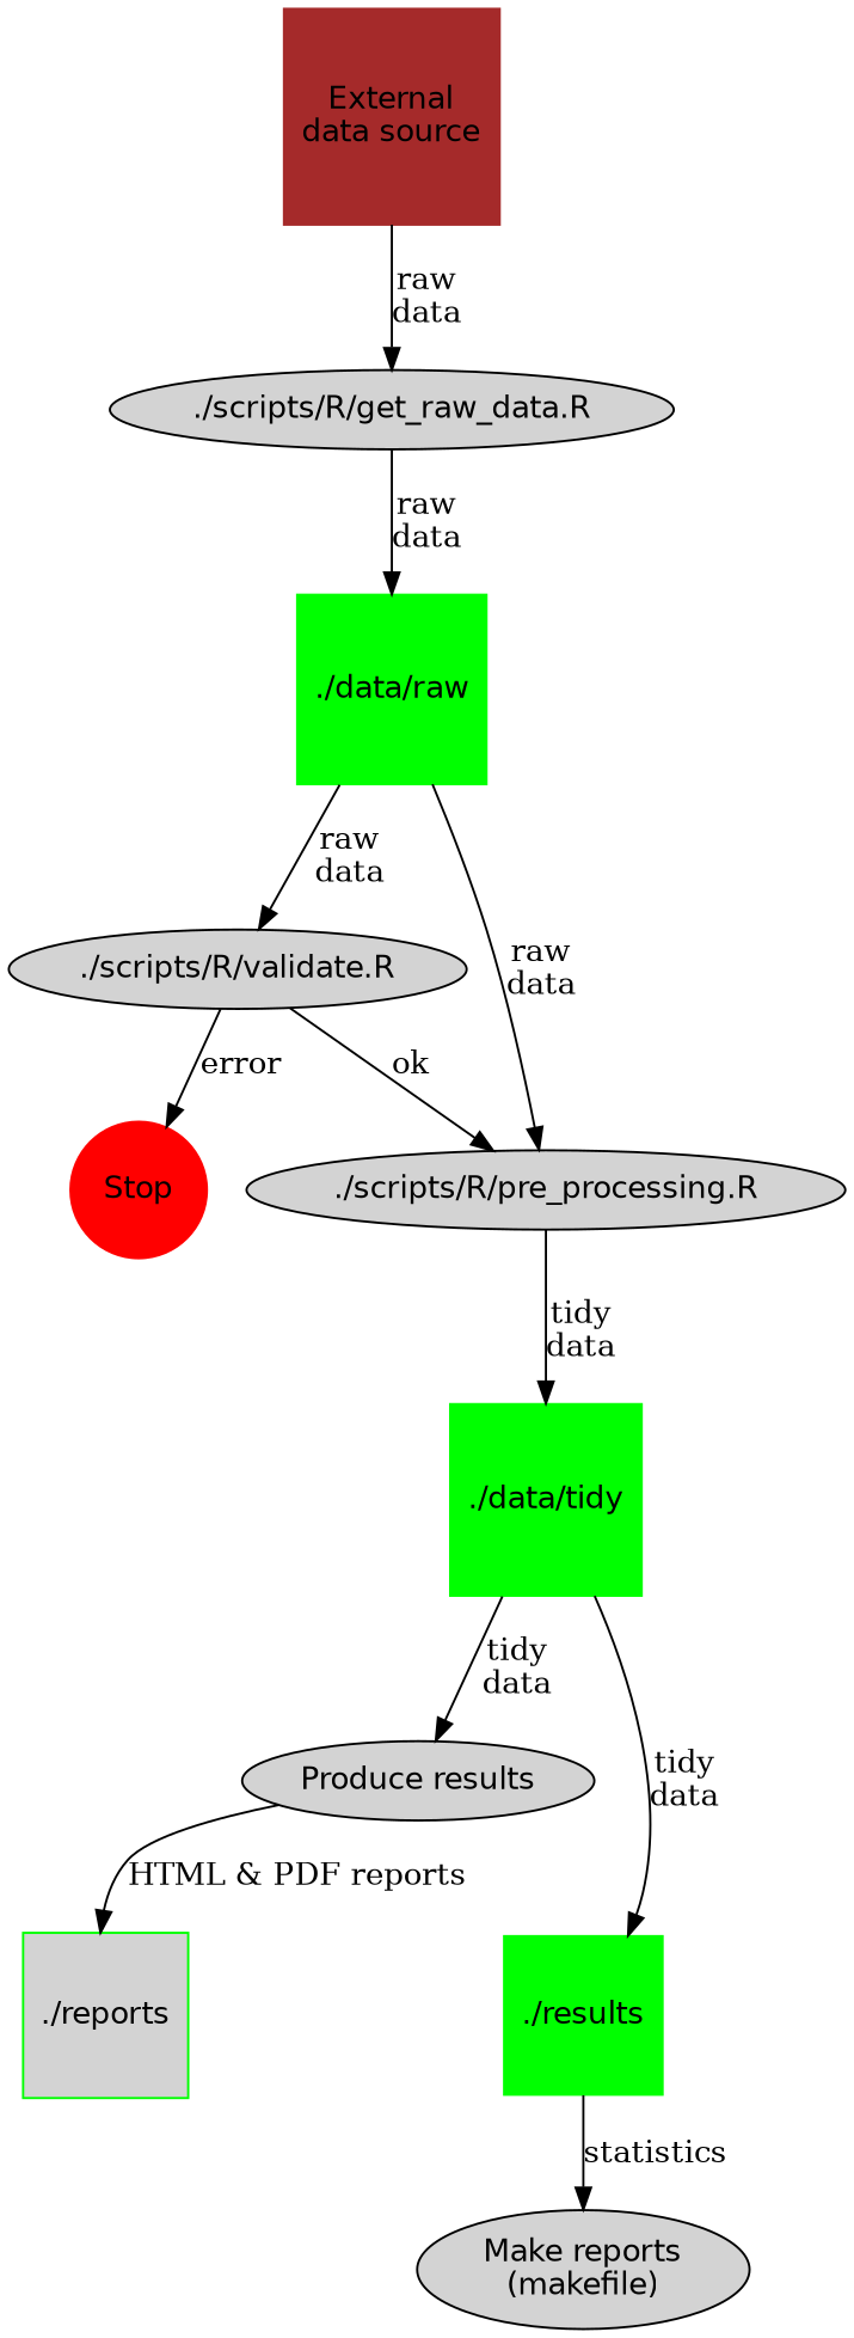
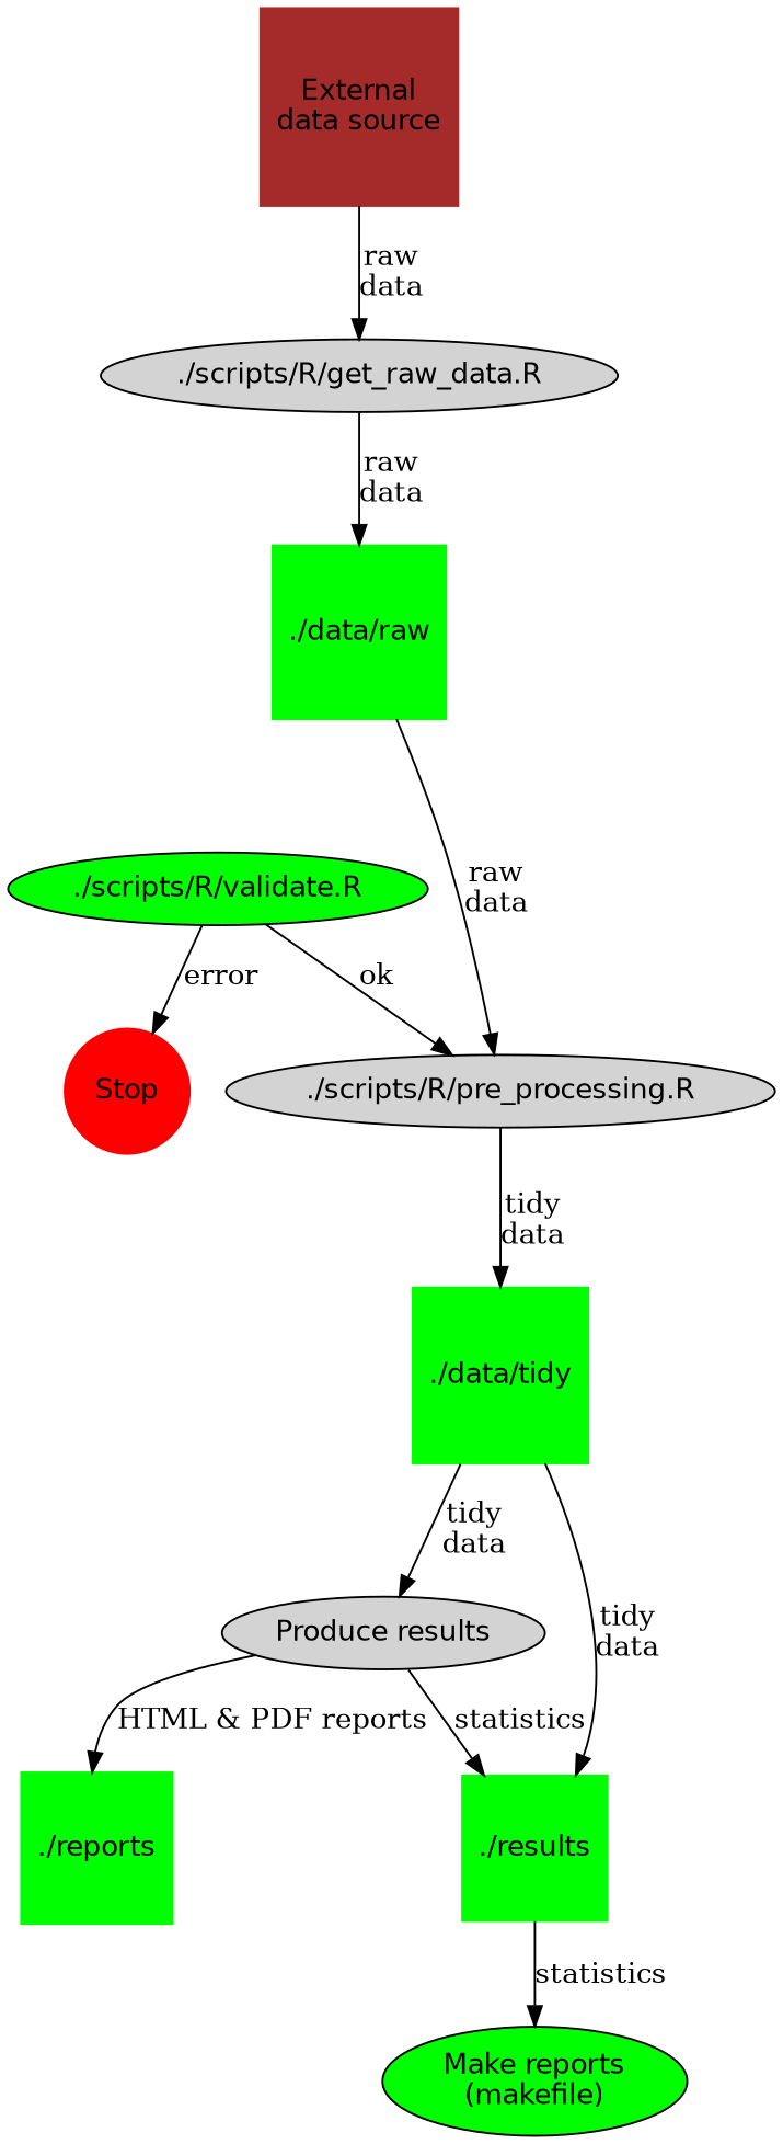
  digraph {
    node [fontname=helvetica style=filled]
    n1 [color=Brown label="External\ndata source" shape=square]
    n2 [label="./scripts/R/get_raw_data.R"]
    n3 [color=Green label="./data/raw" shape=square]
-   n4 [label="./scripts/R/validate.R"]
+   n4 [label="./scripts/R/validate.R" fillcolor=Green]
    n5 [label="./scripts/R/pre_processing.R"]
    n6 [color=Red label=Stop shape=circle]
    n7 [color=Green label="./data/tidy" shape=square]
    n8 [label="Produce results"]
    n9 [color=Green label="./results" shape=square]
-   n10 [color=Green label="./reports" shape=square fillcolor=lightgrey]
-   n11 [label="Make reports\n(makefile)"]
+   n10 [color=Green label="./reports" shape=square]
+   n11 [label="Make reports\n(makefile)" fillcolor=Green]
    n1 -> n2 [label="raw\ndata"]
    n2 -> n3 [label="raw\ndata"]
-   n3 -> n4 [label="raw\ndata"]
    n3 -> n5 [label="raw\ndata"]
    n4 -> n5 [label=ok]
    n4 -> n6 [label=error]
    n5 -> n7 [label="tidy\ndata"]
    n7 -> n8 [label="tidy\ndata"]
    n7 -> n9 [label="tidy\ndata"]
+   n8 -> n9 [label=statistics]
    n8 -> n10 [label="HTML & PDF reports"]
    n9 -> n11 [label=statistics]
  }
